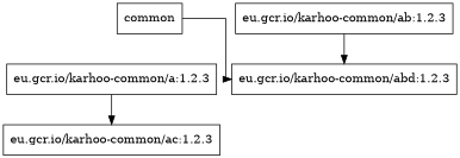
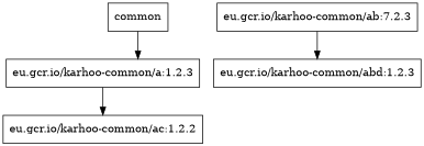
  digraph {
    rankdir=TB
    splines=ortho
    node [shape=rectangle]
    n1 [label=common]
    "eu.gcr.io/karhoo-common/a:1.2.3"
-   "eu.gcr.io/karhoo-common/ac:1.2.3"
-   "eu.gcr.io/karhoo-common/ab:1.2.3"
+   "eu.gcr.io/karhoo-common/ac:1.2.3" [label="eu.gcr.io/karhoo-common/ac:1.2.2"]
+   "eu.gcr.io/karhoo-common/ab:1.2.3" [label="eu.gcr.io/karhoo-common/ab:7.2.3"]
    "eu.gcr.io/karhoo-common/abd:1.2.3"
-   n1 -> "eu.gcr.io/karhoo-common/abd:1.2.3"
+   n1 -> "eu.gcr.io/karhoo-common/a:1.2.3"
    "eu.gcr.io/karhoo-common/a:1.2.3" -> "eu.gcr.io/karhoo-common/ac:1.2.3"
    "eu.gcr.io/karhoo-common/ab:1.2.3" -> "eu.gcr.io/karhoo-common/abd:1.2.3"
  }
